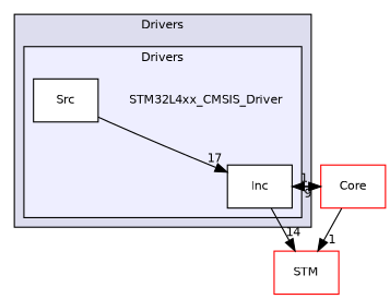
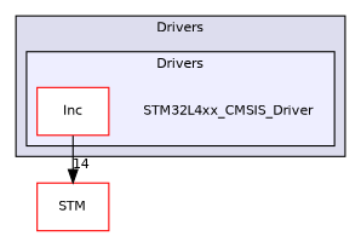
  digraph {
    compound=true
    node [fontname=Helvetica fontsize=10 shape=box color=red fillcolor=white style=filled]
    edge [headlabel=1 labeldistance=1.5 labelfontname=Helvetica labelfontsize=10]
    n1 [label=STM32L4xx_CMSIS_Driver shape=plaintext color="" fillcolor="" style=""]
-   n2 [color=black label=Inc]
-   n3 [color=black label=Src]
+   n2 [label=Inc]
    n4 [label=STM]
-   n5 [label=Core]
    subgraph cluster_1 {
      bgcolor="#ddddee"
      fontname=Helvetica
      fontsize=10
      label=Drivers
      pencolor=black
      subgraph cluster_2 {
        bgcolor="#eeeeff"
        fontname=Helvetica
        fontsize=10
        label=Drivers
        pencolor=black
        n1
        n2
-       n3
      }
    }
    n2 -> n4 [headlabel=14]
-   n2 -> n5
-   n3 -> n2 [headlabel=17]
-   n5 -> n2 [headlabel=9]
-   n5 -> n4
  }
